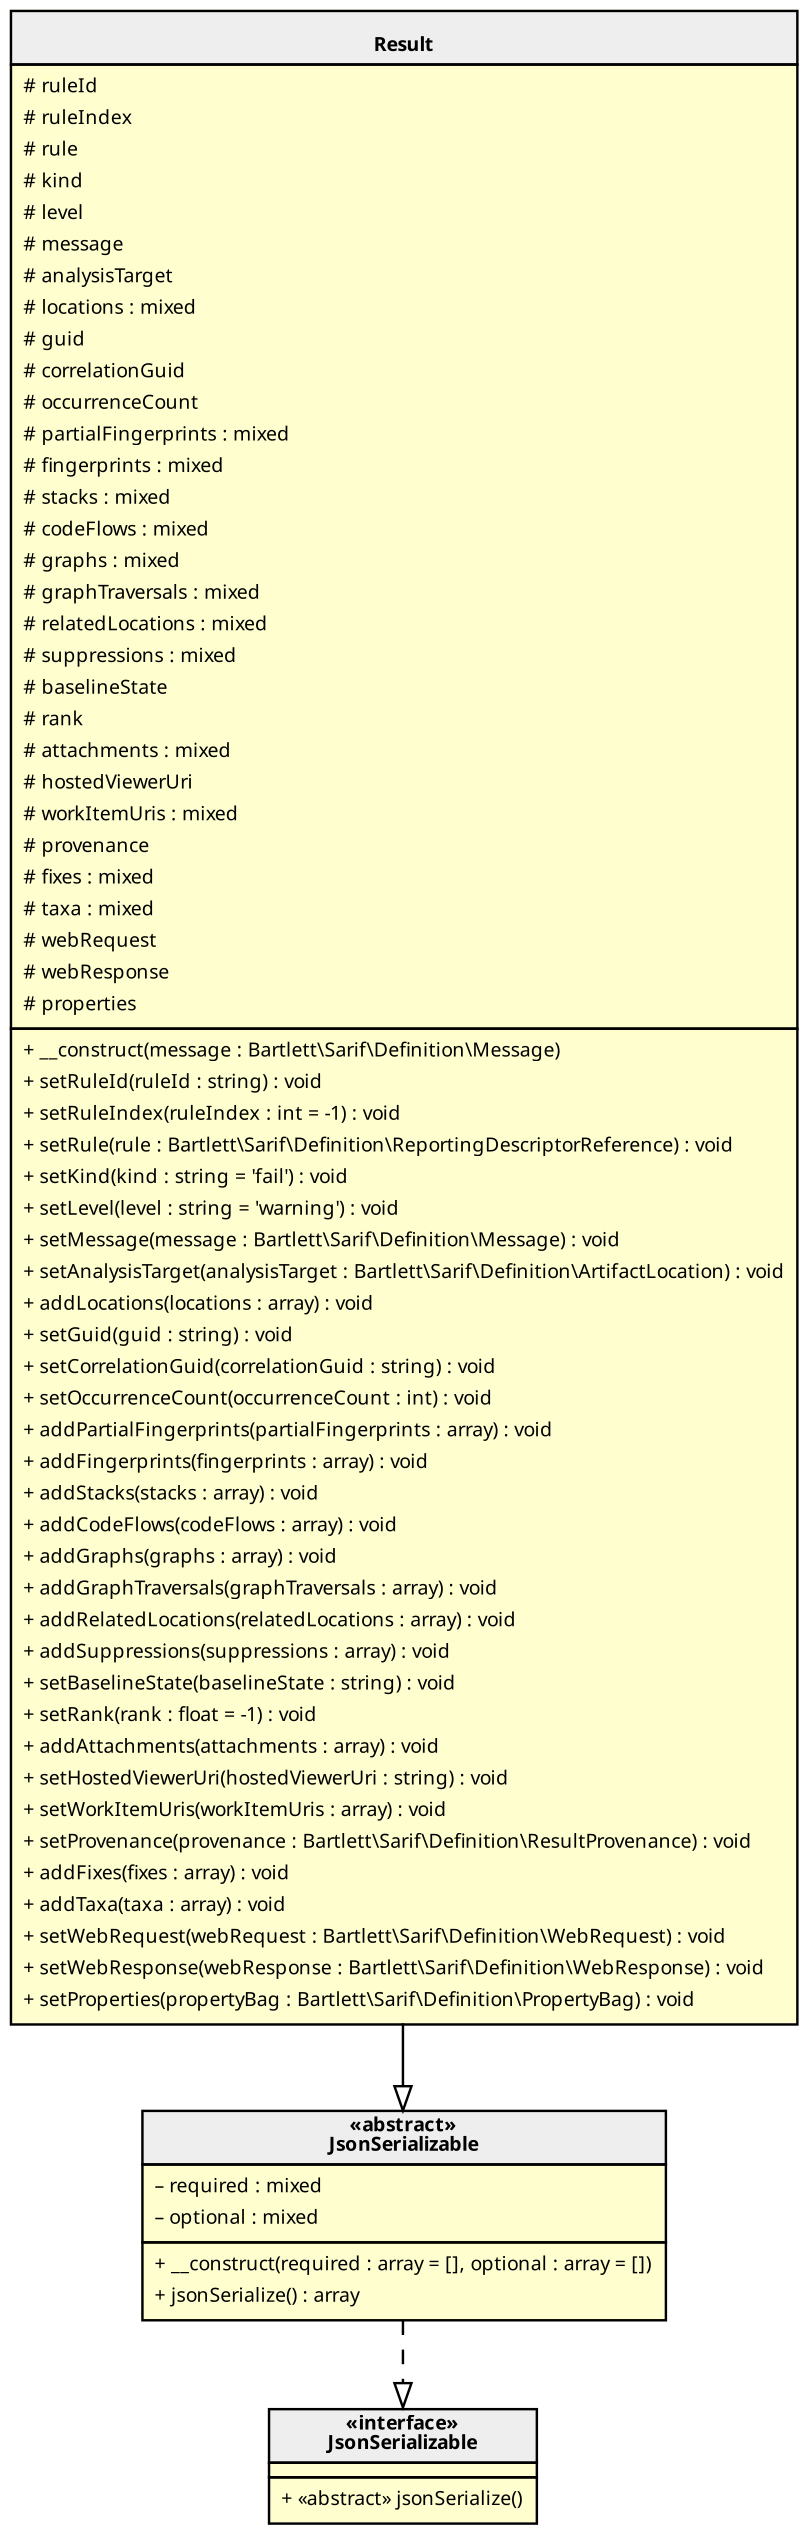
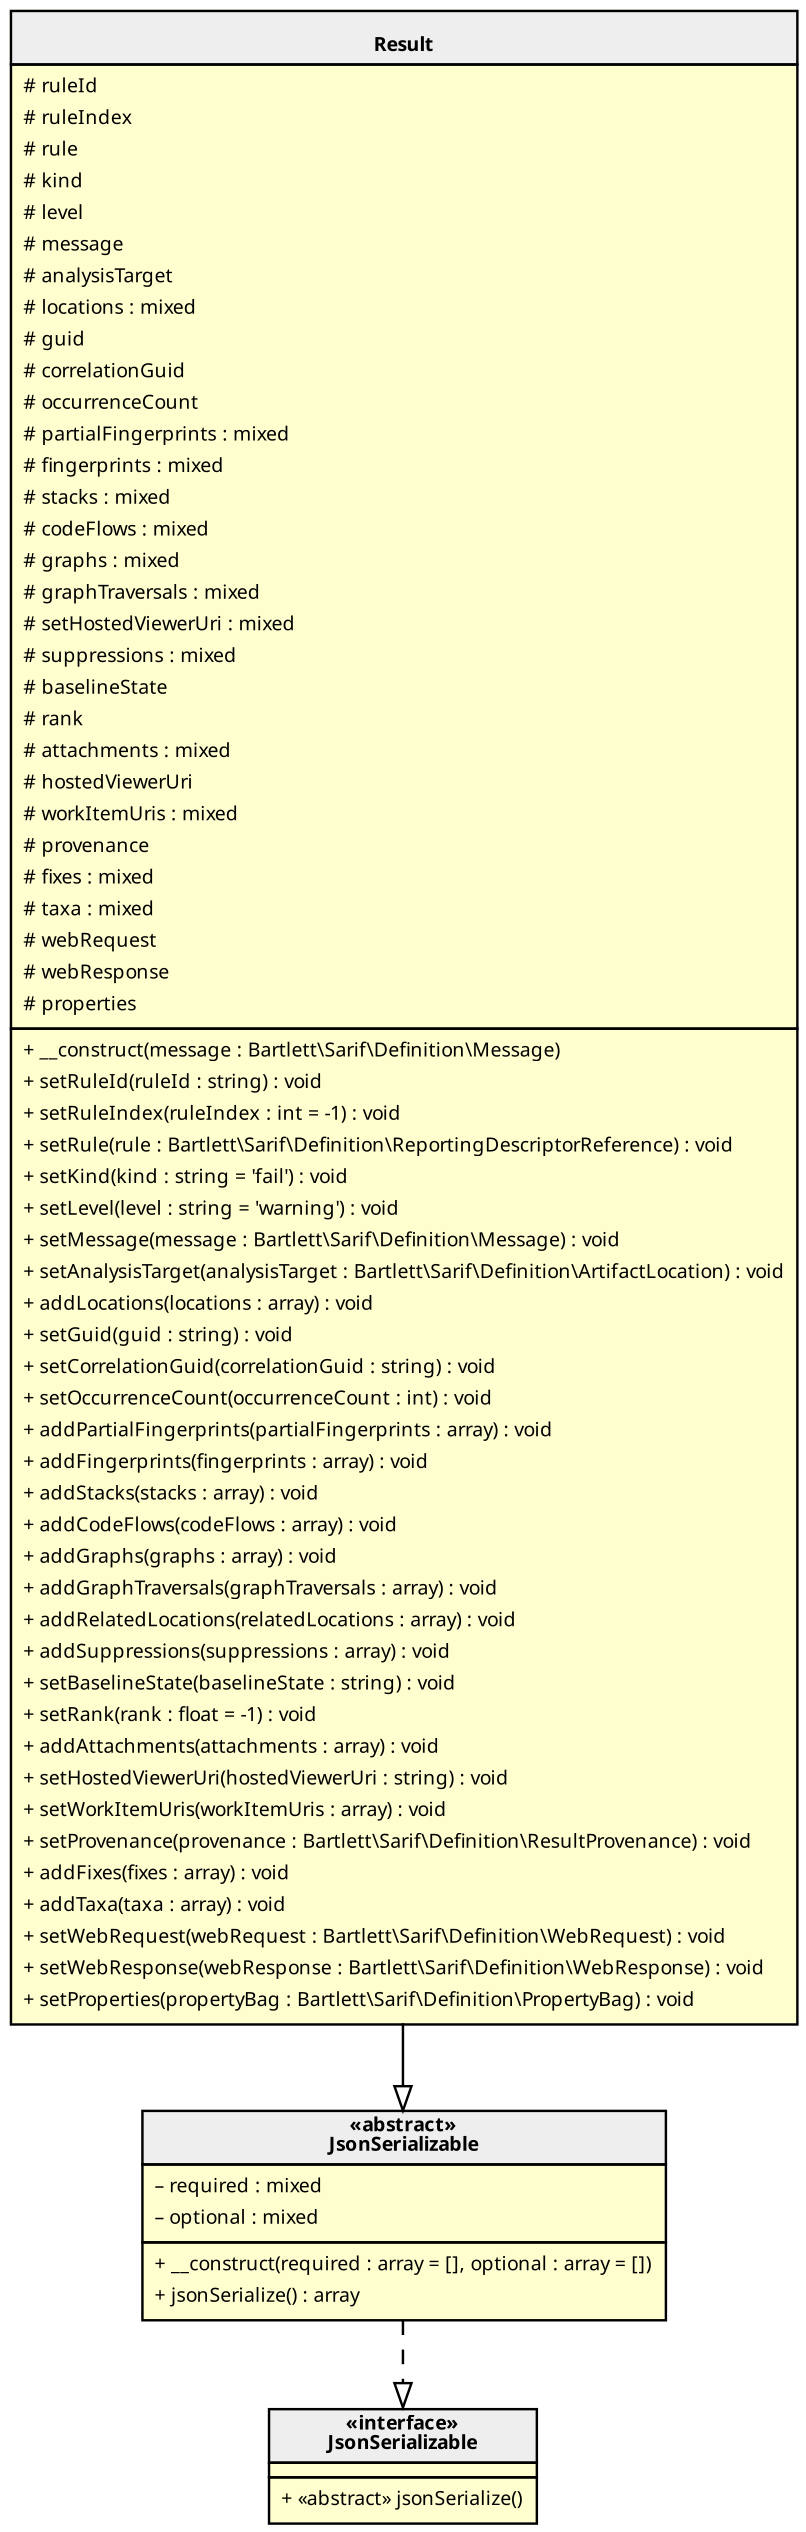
  digraph {
    rankdir=TB
    node [fillcolor="#FEFECE" fontname=Verdana fontsize=8 margin=0 shape=none style=filled]
    edge [arrowhead=empty fontname=Verdana fontsize=8]
    n1 [label=< <table cellspacing="0" border="0" cellborder="1">     <tr><td bgcolor="#eeeeee"><b>«abstract»<br/>JsonSerializable</b></td></tr>     <tr><td><table border="0" cellspacing="0" cellpadding="2">     <tr><td align="left">– required : mixed</td></tr>     <tr><td align="left">– optional : mixed</td></tr> </table></td></tr>     <tr><td><table border="0" cellspacing="0" cellpadding="2">     <tr><td align="left">+ __construct(required : array = [], optional : array = [])</td></tr>     <tr><td align="left">+ jsonSerialize() : array</td></tr> </table></td></tr> </table>>]
-   n2 [label=< <table cellspacing="0" border="0" cellborder="1">     <tr><td bgcolor="#eeeeee"><b><br/>Result</b></td></tr>     <tr><td><table border="0" cellspacing="0" cellpadding="2">     <tr><td align="left"># ruleId</td></tr>     <tr><td align="left"># ruleIndex</td></tr>     <tr><td align="left"># rule</td></tr>     <tr><td align="left"># kind</td></tr>     <tr><td align="left"># level</td></tr>     <tr><td align="left"># message</td></tr>     <tr><td align="left"># analysisTarget</td></tr>     <tr><td align="left"># locations : mixed</td></tr>     <tr><td align="left"># guid</td></tr>     <tr><td align="left"># correlationGuid</td></tr>     <tr><td align="left"># occurrenceCount</td></tr>     <tr><td align="left"># partialFingerprints : mixed</td></tr>     <tr><td align="left"># fingerprints : mixed</td></tr>     <tr><td align="left"># stacks : mixed</td></tr>     <tr><td align="left"># codeFlows : mixed</td></tr>     <tr><td align="left"># graphs : mixed</td></tr>     <tr><td align="left"># graphTraversals : mixed</td></tr>     <tr><td align="left"># relatedLocations : mixed</td></tr>     <tr><td align="left"># suppressions : mixed</td></tr>     <tr><td align="left"># baselineState</td></tr>     <tr><td align="left"># rank</td></tr>     <tr><td align="left"># attachments : mixed</td></tr>     <tr><td align="left"># hostedViewerUri</td></tr>     <tr><td align="left"># workItemUris : mixed</td></tr>     <tr><td align="left"># provenance</td></tr>     <tr><td align="left"># fixes : mixed</td></tr>     <tr><td align="left"># taxa : mixed</td></tr>     <tr><td align="left"># webRequest</td></tr>     <tr><td align="left"># webResponse</td></tr>     <tr><td align="left"># properties</td></tr> </table></td></tr>     <tr><td><table border="0" cellspacing="0" cellpadding="2">     <tr><td align="left">+ __construct(message : Bartlett\\Sarif\\Definition\\Message)</td></tr>     <tr><td align="left">+ setRuleId(ruleId : string) : void</td></tr>     <tr><td align="left">+ setRuleIndex(ruleIndex : int = -1) : void</td></tr>     <tr><td align="left">+ setRule(rule : Bartlett\\Sarif\\Definition\\ReportingDescriptorReference) : void</td></tr>     <tr><td align="left">+ setKind(kind : string = 'fail') : void</td></tr>     <tr><td align="left">+ setLevel(level : string = 'warning') : void</td></tr>     <tr><td align="left">+ setMessage(message : Bartlett\\Sarif\\Definition\\Message) : void</td></tr>     <tr><td align="left">+ setAnalysisTarget(analysisTarget : Bartlett\\Sarif\\Definition\\ArtifactLocation) : void</td></tr>     <tr><td align="left">+ addLocations(locations : array) : void</td></tr>     <tr><td align="left">+ setGuid(guid : string) : void</td></tr>     <tr><td align="left">+ setCorrelationGuid(correlationGuid : string) : void</td></tr>     <tr><td align="left">+ setOccurrenceCount(occurrenceCount : int) : void</td></tr>     <tr><td align="left">+ addPartialFingerprints(partialFingerprints : array) : void</td></tr>     <tr><td align="left">+ addFingerprints(fingerprints : array) : void</td></tr>     <tr><td align="left">+ addStacks(stacks : array) : void</td></tr>     <tr><td align="left">+ addCodeFlows(codeFlows : array) : void</td></tr>     <tr><td align="left">+ addGraphs(graphs : array) : void</td></tr>     <tr><td align="left">+ addGraphTraversals(graphTraversals : array) : void</td></tr>     <tr><td align="left">+ addRelatedLocations(relatedLocations : array) : void</td></tr>     <tr><td align="left">+ addSuppressions(suppressions : array) : void</td></tr>     <tr><td align="left">+ setBaselineState(baselineState : string) : void</td></tr>     <tr><td align="left">+ setRank(rank : float = -1) : void</td></tr>     <tr><td align="left">+ addAttachments(attachments : array) : void</td></tr>     <tr><td align="left">+ setHostedViewerUri(hostedViewerUri : string) : void</td></tr>     <tr><td align="left">+ setWorkItemUris(workItemUris : array) : void</td></tr>     <tr><td align="left">+ setProvenance(provenance : Bartlett\\Sarif\\Definition\\ResultProvenance) : void</td></tr>     <tr><td align="left">+ addFixes(fixes : array) : void</td></tr>     <tr><td align="left">+ addTaxa(taxa : array) : void</td></tr>     <tr><td align="left">+ setWebRequest(webRequest : Bartlett\\Sarif\\Definition\\WebRequest) : void</td></tr>     <tr><td align="left">+ setWebResponse(webResponse : Bartlett\\Sarif\\Definition\\WebResponse) : void</td></tr>     <tr><td align="left">+ setProperties(propertyBag : Bartlett\\Sarif\\Definition\\PropertyBag) : void</td></tr> </table></td></tr> </table>>]
+   n2 [label=< <table cellspacing="0" border="0" cellborder="1">     <tr><td bgcolor="#eeeeee"><b><br/>Result</b></td></tr>     <tr><td><table border="0" cellspacing="0" cellpadding="2">     <tr><td align="left"># ruleId</td></tr>     <tr><td align="left"># ruleIndex</td></tr>     <tr><td align="left"># rule</td></tr>     <tr><td align="left"># kind</td></tr>     <tr><td align="left"># level</td></tr>     <tr><td align="left"># message</td></tr>     <tr><td align="left"># analysisTarget</td></tr>     <tr><td align="left"># locations : mixed</td></tr>     <tr><td align="left"># guid</td></tr>     <tr><td align="left"># correlationGuid</td></tr>     <tr><td align="left"># occurrenceCount</td></tr>     <tr><td align="left"># partialFingerprints : mixed</td></tr>     <tr><td align="left"># fingerprints : mixed</td></tr>     <tr><td align="left"># stacks : mixed</td></tr>     <tr><td align="left"># codeFlows : mixed</td></tr>     <tr><td align="left"># graphs : mixed</td></tr>     <tr><td align="left"># graphTraversals : mixed</td></tr>     <tr><td align="left"># setHostedViewerUri : mixed</td></tr>     <tr><td align="left"># suppressions : mixed</td></tr>     <tr><td align="left"># baselineState</td></tr>     <tr><td align="left"># rank</td></tr>     <tr><td align="left"># attachments : mixed</td></tr>     <tr><td align="left"># hostedViewerUri</td></tr>     <tr><td align="left"># workItemUris : mixed</td></tr>     <tr><td align="left"># provenance</td></tr>     <tr><td align="left"># fixes : mixed</td></tr>     <tr><td align="left"># taxa : mixed</td></tr>     <tr><td align="left"># webRequest</td></tr>     <tr><td align="left"># webResponse</td></tr>     <tr><td align="left"># properties</td></tr> </table></td></tr>     <tr><td><table border="0" cellspacing="0" cellpadding="2">     <tr><td align="left">+ __construct(message : Bartlett\\Sarif\\Definition\\Message)</td></tr>     <tr><td align="left">+ setRuleId(ruleId : string) : void</td></tr>     <tr><td align="left">+ setRuleIndex(ruleIndex : int = -1) : void</td></tr>     <tr><td align="left">+ setRule(rule : Bartlett\\Sarif\\Definition\\ReportingDescriptorReference) : void</td></tr>     <tr><td align="left">+ setKind(kind : string = 'fail') : void</td></tr>     <tr><td align="left">+ setLevel(level : string = 'warning') : void</td></tr>     <tr><td align="left">+ setMessage(message : Bartlett\\Sarif\\Definition\\Message) : void</td></tr>     <tr><td align="left">+ setAnalysisTarget(analysisTarget : Bartlett\\Sarif\\Definition\\ArtifactLocation) : void</td></tr>     <tr><td align="left">+ addLocations(locations : array) : void</td></tr>     <tr><td align="left">+ setGuid(guid : string) : void</td></tr>     <tr><td align="left">+ setCorrelationGuid(correlationGuid : string) : void</td></tr>     <tr><td align="left">+ setOccurrenceCount(occurrenceCount : int) : void</td></tr>     <tr><td align="left">+ addPartialFingerprints(partialFingerprints : array) : void</td></tr>     <tr><td align="left">+ addFingerprints(fingerprints : array) : void</td></tr>     <tr><td align="left">+ addStacks(stacks : array) : void</td></tr>     <tr><td align="left">+ addCodeFlows(codeFlows : array) : void</td></tr>     <tr><td align="left">+ addGraphs(graphs : array) : void</td></tr>     <tr><td align="left">+ addGraphTraversals(graphTraversals : array) : void</td></tr>     <tr><td align="left">+ addRelatedLocations(relatedLocations : array) : void</td></tr>     <tr><td align="left">+ addSuppressions(suppressions : array) : void</td></tr>     <tr><td align="left">+ setBaselineState(baselineState : string) : void</td></tr>     <tr><td align="left">+ setRank(rank : float = -1) : void</td></tr>     <tr><td align="left">+ addAttachments(attachments : array) : void</td></tr>     <tr><td align="left">+ setHostedViewerUri(hostedViewerUri : string) : void</td></tr>     <tr><td align="left">+ setWorkItemUris(workItemUris : array) : void</td></tr>     <tr><td align="left">+ setProvenance(provenance : Bartlett\\Sarif\\Definition\\ResultProvenance) : void</td></tr>     <tr><td align="left">+ addFixes(fixes : array) : void</td></tr>     <tr><td align="left">+ addTaxa(taxa : array) : void</td></tr>     <tr><td align="left">+ setWebRequest(webRequest : Bartlett\\Sarif\\Definition\\WebRequest) : void</td></tr>     <tr><td align="left">+ setWebResponse(webResponse : Bartlett\\Sarif\\Definition\\WebResponse) : void</td></tr>     <tr><td align="left">+ setProperties(propertyBag : Bartlett\\Sarif\\Definition\\PropertyBag) : void</td></tr> </table></td></tr> </table>>]
    n3 [label=< <table cellspacing="0" border="0" cellborder="1">     <tr><td bgcolor="#eeeeee"><b>«interface»<br/>JsonSerializable</b></td></tr>     <tr><td></td></tr>     <tr><td><table border="0" cellspacing="0" cellpadding="2">     <tr><td align="left">+ «abstract» jsonSerialize()</td></tr> </table></td></tr> </table>>]
    subgraph sub_1 {
      bgcolor=Bisque
      label="Bartlett\\Sarif\\Internal"
      n1
    }
    subgraph sub_2 {
      bgcolor=BurlyWood
      label="Bartlett\\Sarif\\Definition"
      n2
    }
    subgraph sub_3 {
      label=0
      n3
    }
    n1 -> n3 [style=dashed]
    n2 -> n1 [style=filled]
  }
